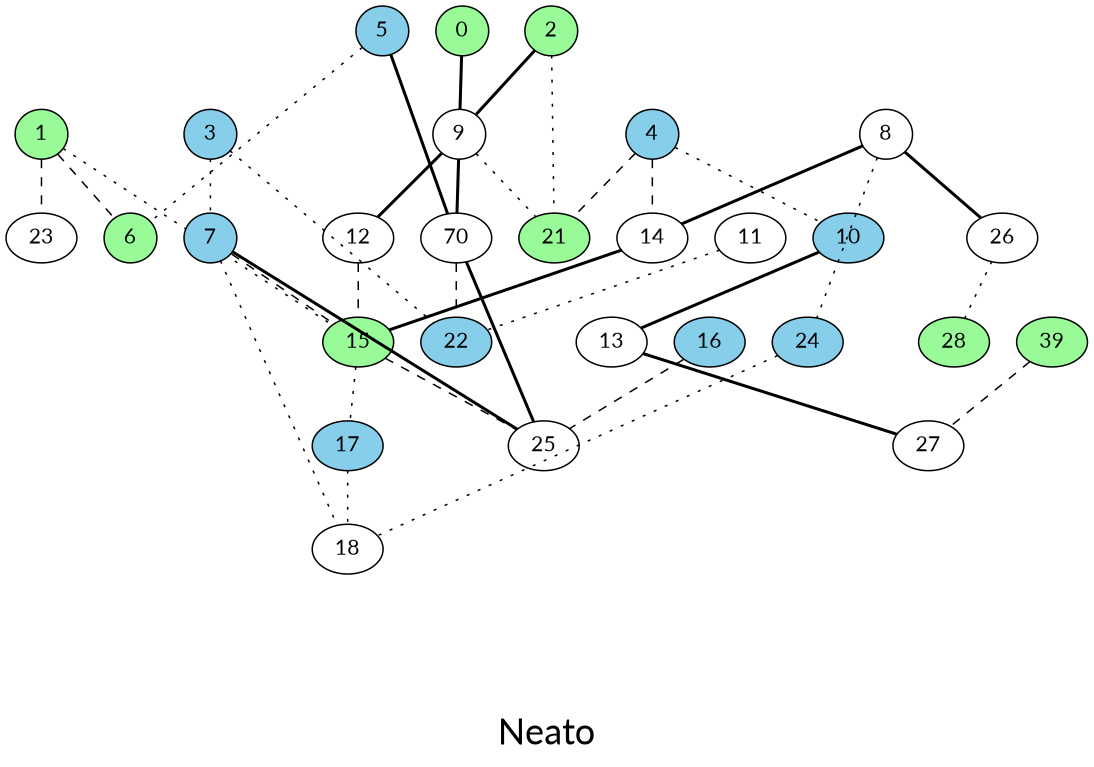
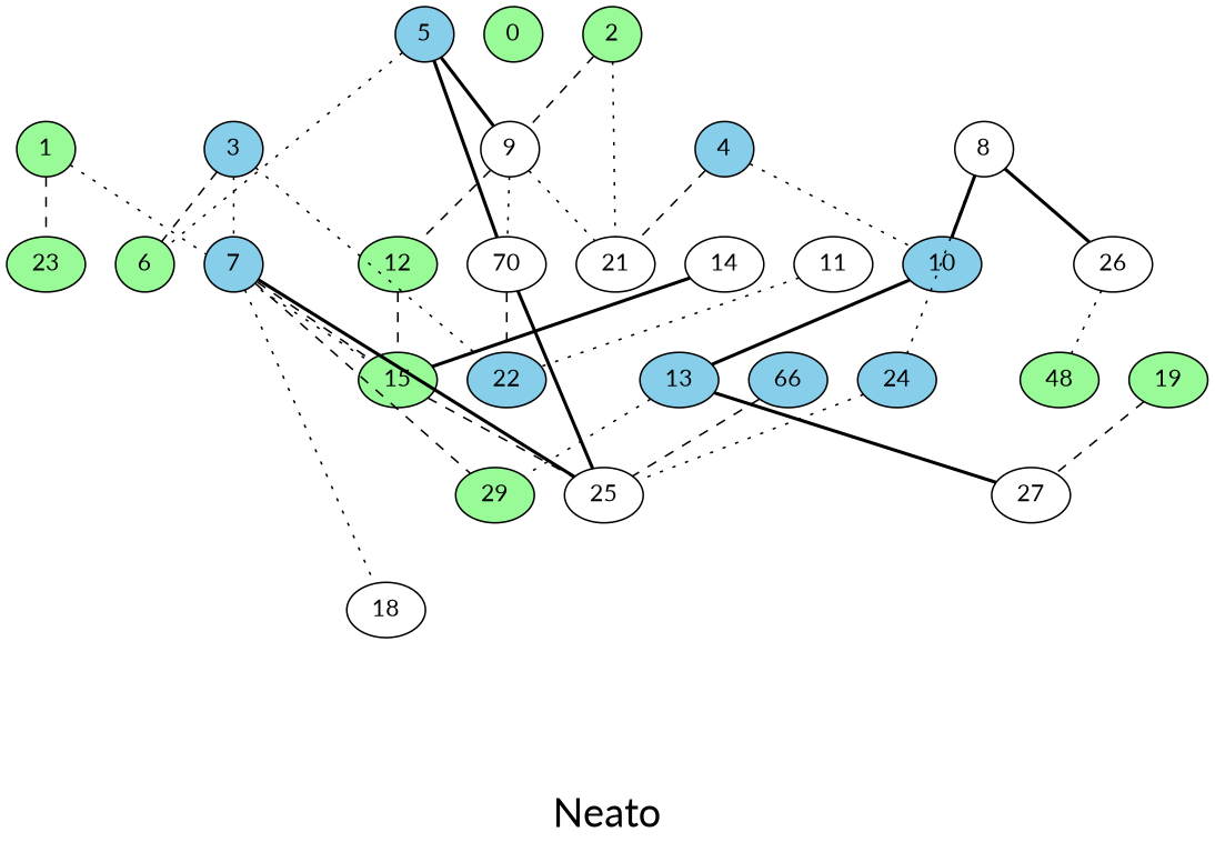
  graph {
    fontname=Lato
    fontsize=24
    label="\nNeato\n"
    splines=false
    node [fillcolor=white fontname=Lato shape=ellipse style=filled]
    edge [fontname=Lato style=dotted]
    0 [fillcolor=palegreen height=0.3 width=0.3]
    1 [fillcolor=palegreen height=0.3 width=0.3]
    6 [fillcolor=palegreen height=0.3 width=0.3]
    15 [fillcolor=palegreen height=0.3 width=0.3]
-   23 [height=0.3 width=0.3]
+   23 [fillcolor=palegreen height=0.3 width=0.3]
    25 [height=0.3 width=0.3]
-   17 [fillcolor=skyblue height=0.3 width=0.3]
    2 [fillcolor=palegreen height=0.3 width=0.3]
    9 [height=0.3 width=0.3]
-   21 [fillcolor=palegreen height=0.3 width=0.3]
+   21 [height=0.3 width=0.3]
    n11 [height=0.3 label=70 width=0.3]
-   12 [height=0.3 width=0.3]
+   12 [fillcolor=palegreen height=0.3 width=0.3]
    3 [fillcolor=skyblue height=0.3 width=0.3]
    7 [fillcolor=skyblue height=0.3 width=0.3]
    22 [fillcolor=skyblue height=0.3 width=0.3]
    18 [height=0.3 width=0.3]
+   29 [fillcolor=palegreen height=0.3 width=0.3]
    4 [fillcolor=skyblue height=0.3 width=0.3]
    10 [fillcolor=skyblue height=0.3 width=0.3]
    14 [height=0.3 width=0.3]
-   13 [height=0.3 width=0.3]
+   13 [fillcolor=skyblue height=0.3 width=0.3]
    5 [fillcolor=skyblue height=0.3 width=0.3]
    8 [height=0.3 width=0.3]
    24 [fillcolor=skyblue height=0.3 width=0.3]
    26 [height=0.3 width=0.3]
-   28 [fillcolor=palegreen height=0.3 width=0.3]
+   28 [fillcolor=palegreen height=0.3 width=0.3 label=48]
    27 [height=0.3 width=0.3]
    11 [height=0.3 width=0.3]
-   16 [fillcolor=skyblue height=0.3 width=0.3]
-   19 [fillcolor=palegreen height=0.3 width=0.3 label=39]
-   1 -- 6 [style=dashed]
+   16 [fillcolor=skyblue height=0.3 width=0.3 label=66]
+   19 [fillcolor=palegreen height=0.3 width=0.3]
+   3 -- 6 [style=dashed]
    1 -- 15
    1 -- 23 [style=dashed]
    15 -- 25 [style=dashed]
-   15 -- 17
-   17 -- 18
-   2 -- 9 [style=bold]
+   2 -- 9 [style=dashed]
    2 -- 21
    9 -- 21
-   9 -- n11 [style=bold]
-   9 -- 12 [style=bold]
+   9 -- n11
+   9 -- 12 [style=dashed]
    n11 -- 25 [style=bold]
    n11 -- 22 [style=dashed]
    12 -- 15 [style=dashed]
    3 -- 7
    3 -- 22
    7 -- 15 [style=dashed]
    7 -- 25 [style=bold]
    7 -- 18
+   7 -- 29 [style=dashed]
    4 -- 21 [style=dashed]
    4 -- 10
-   4 -- 14 [style=dashed]
    10 -- 13 [style=bold]
    14 -- 15 [style=bold]
+   13 -- 29
    13 -- 27 [style=bold]
    5 -- 6
-   0 -- 9 [style=bold]
+   5 -- 9 [style=bold]
    5 -- n11 [style=bold]
-   8 -- 14 [style=bold]
+   8 -- 10 [style=bold]
    8 -- 24
    8 -- 26 [style=bold]
-   24 -- 18
+   24 -- 25
    26 -- 28
    11 -- 22
    16 -- 25 [style=dashed]
    19 -- 27 [style=dashed]
  }
